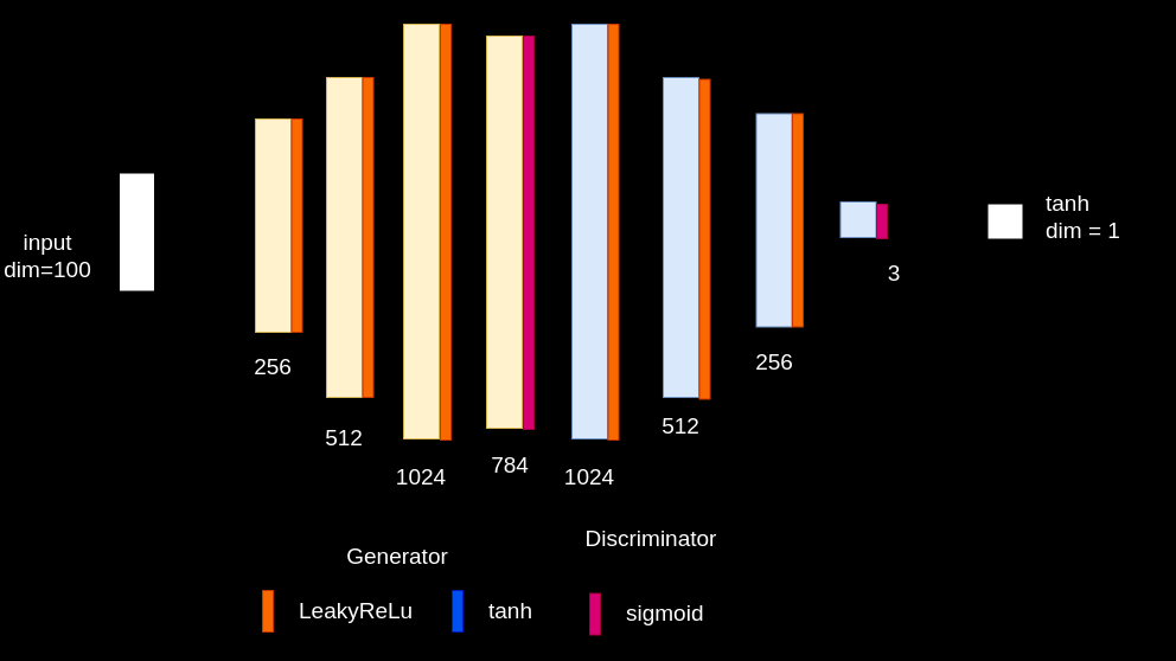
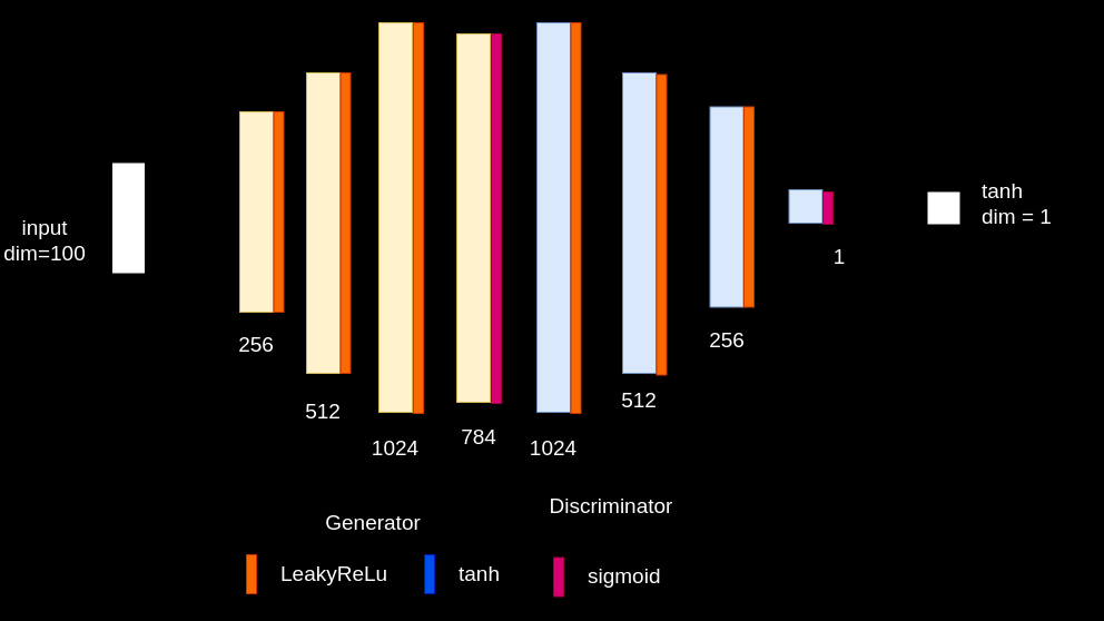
  <mxCell id="0" />
  <mxCell id="1" parent="0" />
  <mxCell id="2" value="" style="rounded=0;whiteSpace=wrap;html=1;fontColor=#FFFFFF;" vertex="1" parent="1"><mxGeometry x="100" y="145.5" width="30" height="100" as="geometry" /></mxCell>
  <mxCell id="3" value="input&lt;br&gt;dim=100" style="text;html=1;strokeColor=none;fillColor=none;align=center;verticalAlign=middle;whiteSpace=wrap;rounded=0;fontSize=19;fontColor=#FFFFFF;" vertex="1" parent="1"><mxGeometry x="20" y="205.5" width="40" height="20" as="geometry" /></mxCell>
  <mxCell id="4" value="" style="rounded=0;whiteSpace=wrap;html=1;fillColor=#fff2cc;strokeColor=#d6b656;fontColor=#FFFFFF;" vertex="1" parent="1"><mxGeometry x="215" y="100" width="30" height="180" as="geometry" /></mxCell>
  <mxCell id="5" value="256" style="text;html=1;strokeColor=none;fillColor=none;align=center;verticalAlign=middle;whiteSpace=wrap;rounded=0;fontSize=19;fontColor=#FFFFFF;" vertex="1" parent="1"><mxGeometry x="210" y="300" width="40" height="20" as="geometry" /></mxCell>
  <mxCell id="6" value="" style="rounded=0;whiteSpace=wrap;html=1;fillColor=#fff2cc;strokeColor=#d6b656;fontColor=#FFFFFF;" vertex="1" parent="1"><mxGeometry x="275" y="65" width="30" height="270" as="geometry" /></mxCell>
  <mxCell id="7" value="512" style="text;html=1;strokeColor=none;fillColor=none;align=center;verticalAlign=middle;whiteSpace=wrap;rounded=0;fontSize=19;fontColor=#FFFFFF;" vertex="1" parent="1"><mxGeometry x="270" y="360" width="40" height="20" as="geometry" /></mxCell>
  <mxCell id="8" value="" style="rounded=0;whiteSpace=wrap;html=1;fillColor=#fff2cc;strokeColor=#d6b656;fontColor=#FFFFFF;" vertex="1" parent="1"><mxGeometry x="340" y="20" width="30" height="350" as="geometry" /></mxCell>
  <mxCell id="9" value="1024" style="text;html=1;strokeColor=none;fillColor=none;align=center;verticalAlign=middle;whiteSpace=wrap;rounded=0;fontSize=19;fontColor=#FFFFFF;" vertex="1" parent="1"><mxGeometry x="335" y="393" width="40" height="20" as="geometry" /></mxCell>
  <mxCell id="10" value="" style="rounded=0;whiteSpace=wrap;html=1;fillColor=#fff2cc;strokeColor=#d6b656;fontColor=#FFFFFF;" vertex="1" parent="1"><mxGeometry x="410" y="30" width="30" height="331" as="geometry" /></mxCell>
  <mxCell id="11" value="784" style="text;html=1;strokeColor=none;fillColor=none;align=center;verticalAlign=middle;whiteSpace=wrap;rounded=0;fontSize=19;fontColor=#FFFFFF;" vertex="1" parent="1"><mxGeometry x="410" y="383" width="40" height="20" as="geometry" /></mxCell>
  <mxCell id="12" value="" style="rounded=0;whiteSpace=wrap;html=1;fillColor=#dae8fc;strokeColor=#6c8ebf;fontColor=#FFFFFF;" vertex="1" parent="1"><mxGeometry x="637.5" y="95.5" width="30" height="180" as="geometry" /></mxCell>
  <mxCell id="13" value="256" style="text;html=1;strokeColor=none;fillColor=none;align=center;verticalAlign=middle;whiteSpace=wrap;rounded=0;fontSize=19;fontColor=#FFFFFF;" vertex="1" parent="1"><mxGeometry x="632.5" y="295.5" width="40" height="20" as="geometry" /></mxCell>
  <mxCell id="14" value="" style="rounded=0;whiteSpace=wrap;html=1;fontSize=19;fillColor=#dae8fc;strokeColor=#6c8ebf;" vertex="1" parent="1"><mxGeometry x="708.5" y="170" width="30" height="30" as="geometry" /></mxCell>
- <mxCell id="15" value="3" style="text;html=1;strokeColor=none;fillColor=none;align=center;verticalAlign=middle;whiteSpace=wrap;rounded=0;fontSize=19;fontColor=#FFFFFF;" vertex="1" parent="1"><mxGeometry x="733.5" y="221" width="40" height="20" as="geometry" /></mxCell>
+ <mxCell id="15" value="1" style="text;html=1;strokeColor=none;fillColor=none;align=center;verticalAlign=middle;whiteSpace=wrap;rounded=0;fontSize=19;fontColor=#FFFFFF;" vertex="1" parent="1"><mxGeometry x="733.5" y="221" width="40" height="20" as="geometry" /></mxCell>
  <mxCell id="16" value="Generator" style="text;html=1;strokeColor=none;fillColor=none;align=center;verticalAlign=middle;whiteSpace=wrap;rounded=0;fontSize=19;fontColor=#FFFFFF;" vertex="1" parent="1"><mxGeometry x="315" y="460" width="40" height="20" as="geometry" /></mxCell>
  <mxCell id="17" value="Discriminator" style="text;html=1;strokeColor=none;fillColor=none;align=center;verticalAlign=middle;whiteSpace=wrap;rounded=0;fontSize=19;fontColor=#FFFFFF;" vertex="1" parent="1"><mxGeometry x="529" y="445" width="40" height="20" as="geometry" /></mxCell>
  <mxCell id="18" value="tanh&lt;br&gt;dim = 1&lt;br&gt;" style="text;html=1;strokeColor=none;fillColor=none;align=left;verticalAlign=middle;whiteSpace=wrap;rounded=0;fontSize=19;fontColor=#FFFFFF;" vertex="1" parent="1"><mxGeometry x="879.5" y="172.5" width="90" height="20" as="geometry" /></mxCell>
  <mxCell id="19" value="" style="rounded=0;whiteSpace=wrap;html=1;fontSize=19;" vertex="1" parent="1"><mxGeometry x="832.5" y="171.5" width="30" height="30" as="geometry" /></mxCell>
  <mxCell id="20" value="" style="rounded=0;whiteSpace=wrap;html=1;fillColor=#dae8fc;strokeColor=#6c8ebf;" vertex="1" parent="1"><mxGeometry x="482" y="20" width="30" height="350" as="geometry" /></mxCell>
  <mxCell id="21" value="" style="rounded=0;whiteSpace=wrap;html=1;fillColor=#dae8fc;strokeColor=#6c8ebf;" vertex="1" parent="1"><mxGeometry x="559" y="65" width="30" height="270" as="geometry" /></mxCell>
  <mxCell id="22" value="1024" style="text;html=1;strokeColor=none;fillColor=none;align=center;verticalAlign=middle;whiteSpace=wrap;rounded=0;fontSize=19;fontColor=#FFFFFF;" vertex="1" parent="1"><mxGeometry x="477" y="393" width="40" height="20" as="geometry" /></mxCell>
  <mxCell id="23" value="512" style="text;html=1;strokeColor=none;fillColor=none;align=center;verticalAlign=middle;whiteSpace=wrap;rounded=0;fontSize=19;fontColor=#FFFFFF;" vertex="1" parent="1"><mxGeometry x="554" y="350" width="40" height="20" as="geometry" /></mxCell>
  <mxCell id="24" value="" style="rounded=0;whiteSpace=wrap;html=1;fillColor=#fa6800;strokeColor=#C73500;fontColor=#ffffff;" vertex="1" parent="1"><mxGeometry x="245.5" y="100" width="9" height="180" as="geometry" /></mxCell>
  <mxCell id="25" value="" style="rounded=0;whiteSpace=wrap;html=1;fillColor=#fa6800;strokeColor=#C73500;fontColor=#ffffff;" vertex="1" parent="1"><mxGeometry x="305.5" y="65" width="9" height="270" as="geometry" /></mxCell>
  <mxCell id="26" value="" style="rounded=0;whiteSpace=wrap;html=1;fillColor=#fa6800;strokeColor=#C73500;fontColor=#ffffff;" vertex="1" parent="1"><mxGeometry x="371" y="20" width="9" height="351" as="geometry" /></mxCell>
  <mxCell id="27" value="" style="rounded=0;whiteSpace=wrap;html=1;fillColor=#fa6800;strokeColor=#C73500;fontColor=#ffffff;" vertex="1" parent="1"><mxGeometry x="221" y="498" width="9" height="35" as="geometry" /></mxCell>
  <mxCell id="28" value="LeakyReLu" style="text;html=1;strokeColor=none;fillColor=none;align=left;verticalAlign=middle;whiteSpace=wrap;rounded=0;fontSize=19;fontColor=#FFFFFF;" vertex="1" parent="1"><mxGeometry x="250" y="505.5" width="40" height="20" as="geometry" /></mxCell>
  <mxCell id="29" value="" style="rounded=0;whiteSpace=wrap;html=1;fillColor=#d80073;strokeColor=#A50040;fontColor=#ffffff;" vertex="1" parent="1"><mxGeometry x="441" y="30" width="9" height="332" as="geometry" /></mxCell>
  <mxCell id="30" value="" style="rounded=0;whiteSpace=wrap;html=1;fillColor=#0050ef;strokeColor=#001DBC;fontColor=#ffffff;" vertex="1" parent="1"><mxGeometry x="381" y="498" width="9" height="35" as="geometry" /></mxCell>
  <mxCell id="31" value="tanh" style="text;html=1;strokeColor=none;fillColor=none;align=left;verticalAlign=middle;whiteSpace=wrap;rounded=0;fontSize=19;fontColor=#FFFFFF;" vertex="1" parent="1"><mxGeometry x="410" y="505.5" width="40" height="20" as="geometry" /></mxCell>
  <mxCell id="32" value="" style="rounded=0;whiteSpace=wrap;html=1;fillColor=#fa6800;strokeColor=#C73500;fontColor=#ffffff;" vertex="1" parent="1"><mxGeometry x="512.5" y="20" width="9" height="351" as="geometry" /></mxCell>
  <mxCell id="33" value="" style="rounded=0;whiteSpace=wrap;html=1;fillColor=#fa6800;strokeColor=#C73500;fontColor=#ffffff;" vertex="1" parent="1"><mxGeometry x="589.5" y="66.5" width="9" height="270" as="geometry" /></mxCell>
  <mxCell id="34" value="" style="rounded=0;whiteSpace=wrap;html=1;fillColor=#fa6800;strokeColor=#C73500;fontColor=#ffffff;" vertex="1" parent="1"><mxGeometry x="668" y="95.5" width="9" height="180" as="geometry" /></mxCell>
  <mxCell id="35" value="" style="rounded=0;whiteSpace=wrap;html=1;fillColor=#d80073;strokeColor=#A50040;fontColor=#ffffff;" vertex="1" parent="1"><mxGeometry x="497" y="500.5" width="9" height="35" as="geometry" /></mxCell>
  <mxCell id="36" value="sigmoid" style="text;html=1;strokeColor=none;fillColor=none;align=left;verticalAlign=middle;whiteSpace=wrap;rounded=0;fontSize=19;fontColor=#FFFFFF;" vertex="1" parent="1"><mxGeometry x="526" y="508" width="40" height="20" as="geometry" /></mxCell>
  <mxCell id="37" value="" style="rounded=0;whiteSpace=wrap;html=1;fillColor=#d80073;strokeColor=#A50040;fontColor=#ffffff;" vertex="1" parent="1"><mxGeometry x="739" y="172" width="9" height="29" as="geometry" /></mxCell>
